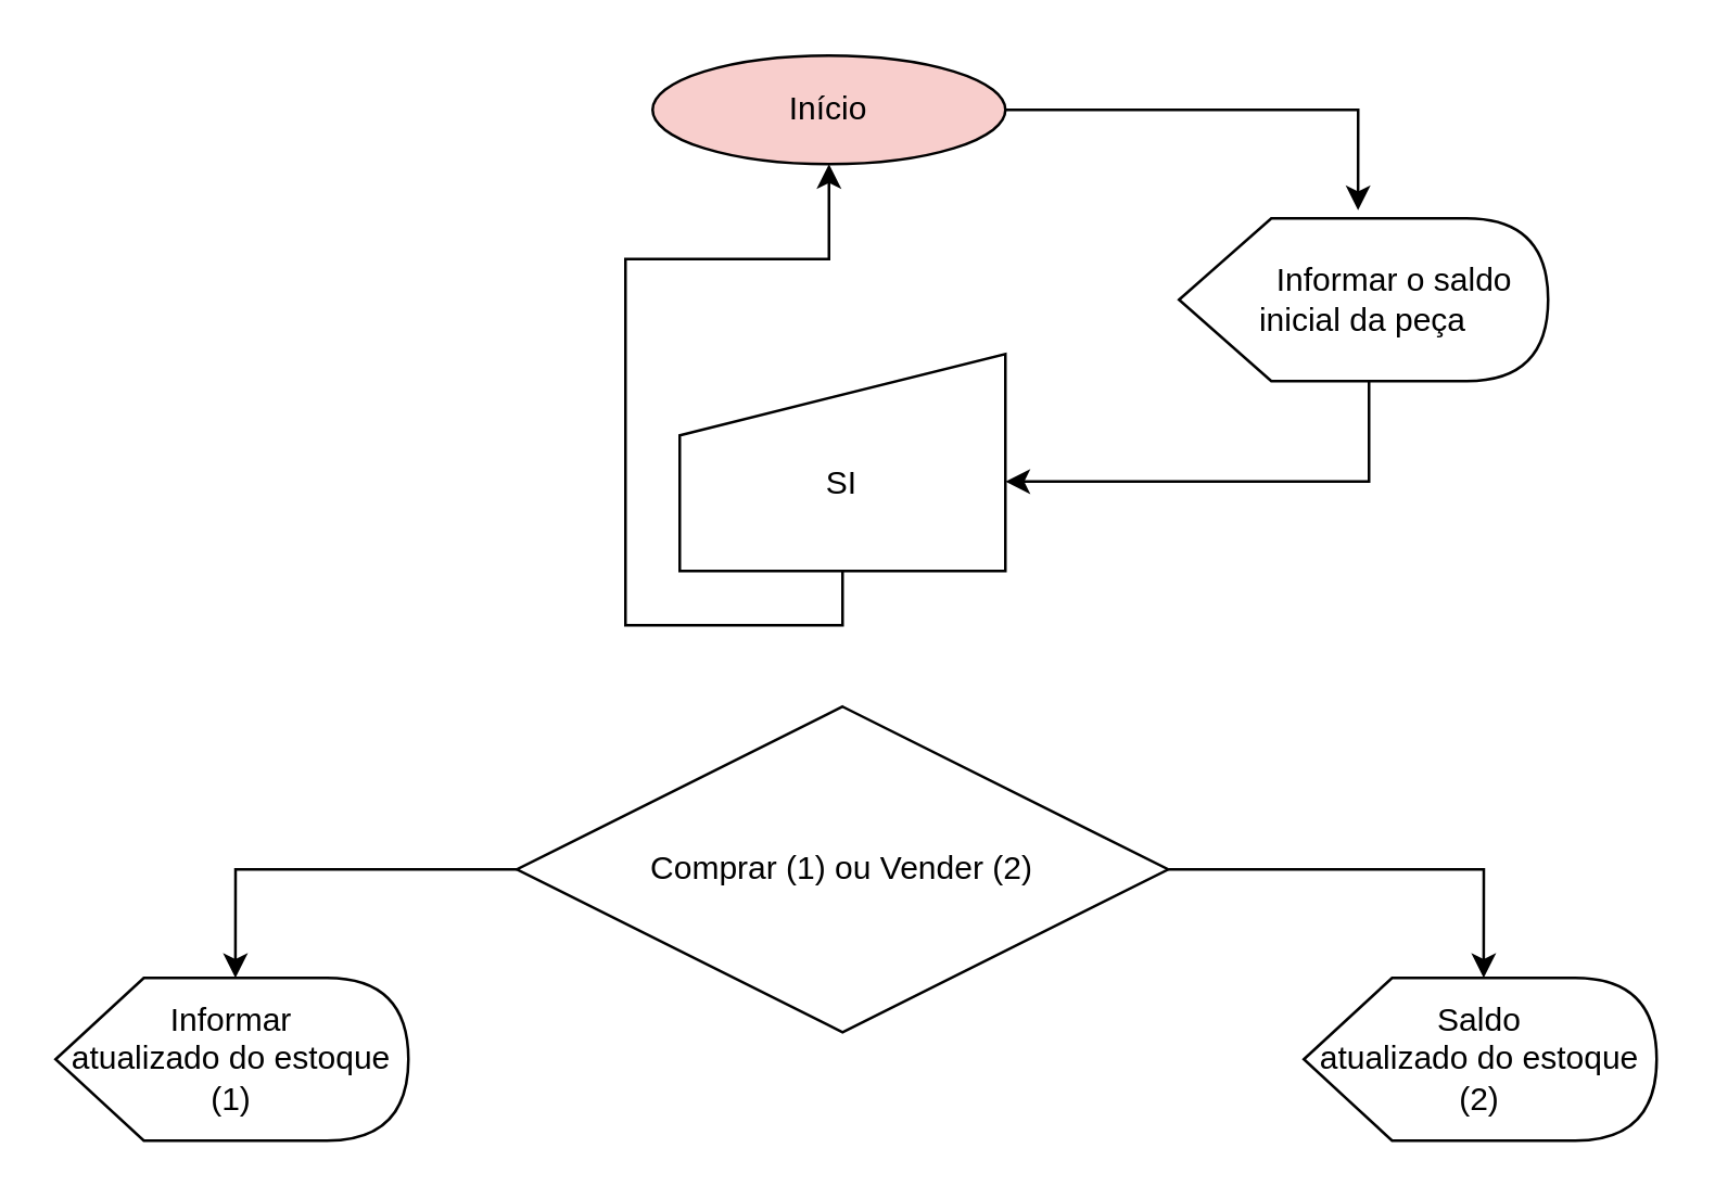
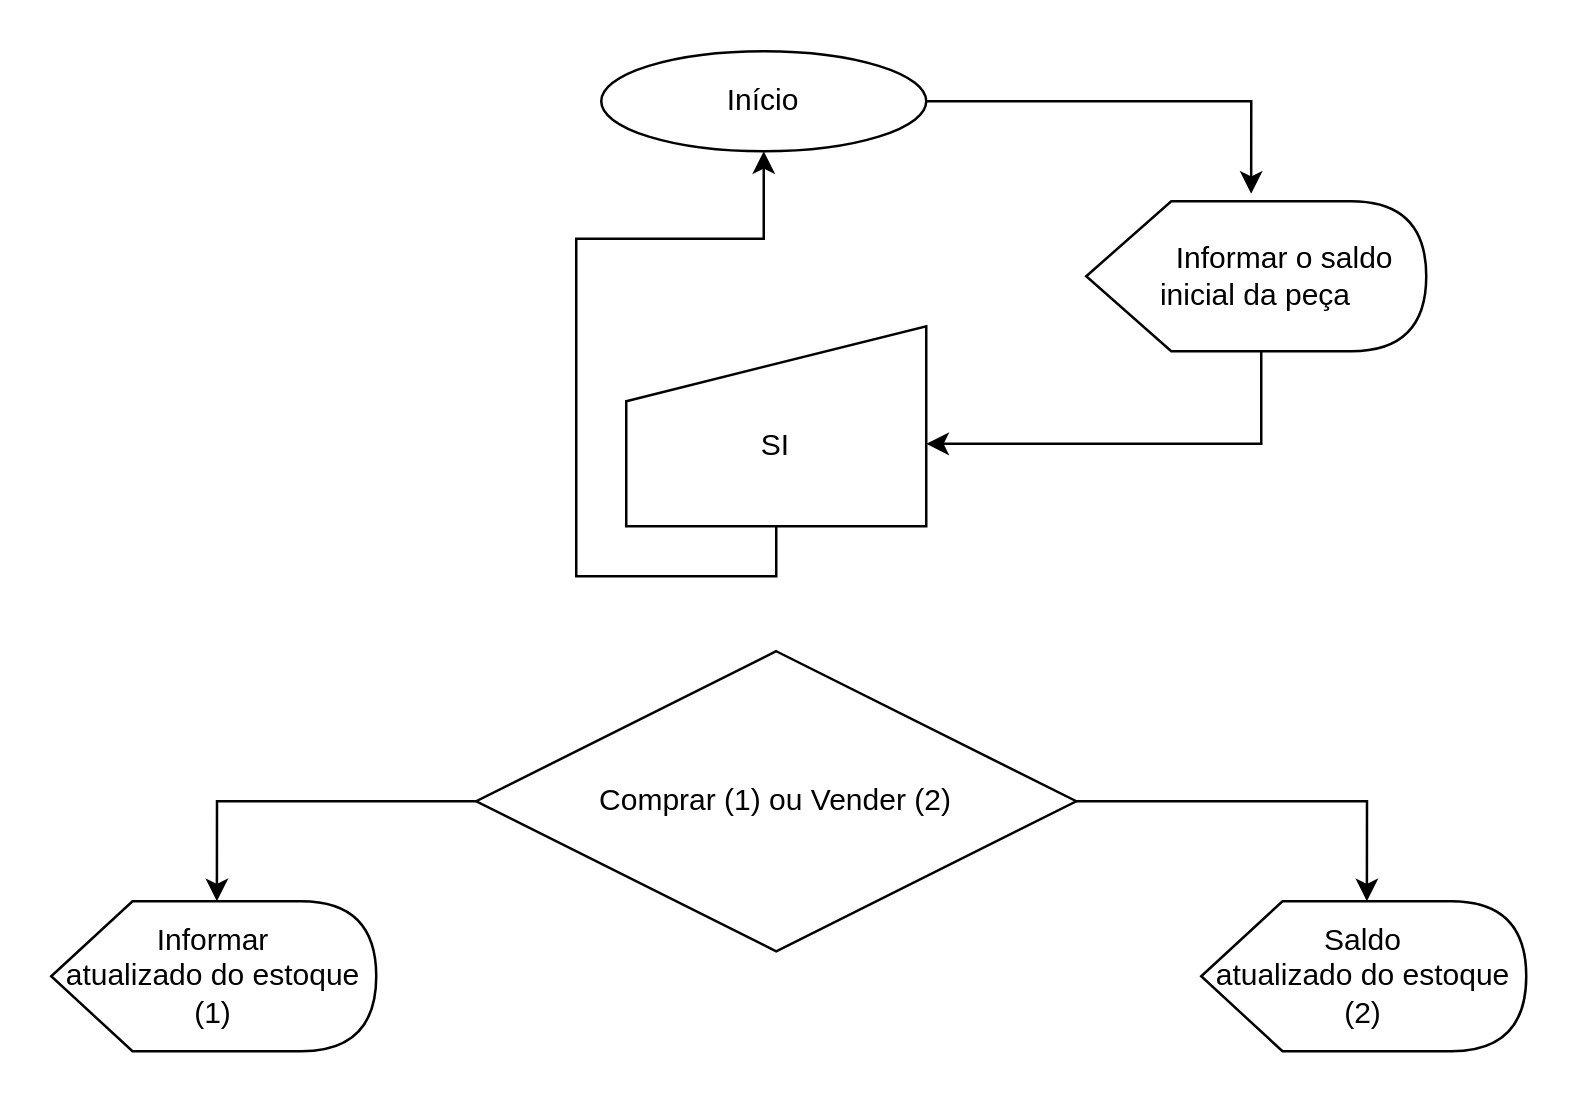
  <mxCell id="0" />
  <mxCell id="1" parent="0" />
  <mxCell id="2" style="edgeStyle=orthogonalEdgeStyle;rounded=0;orthogonalLoop=1;jettySize=auto;html=1;exitX=1;exitY=0.5;exitDx=0;exitDy=0;entryX=0.485;entryY=-0.05;entryDx=0;entryDy=0;entryPerimeter=0;" edge="1" parent="1" source="3" target="5"><mxGeometry relative="1" as="geometry" /></mxCell>
- <mxCell id="3" value="Início" style="ellipse;whiteSpace=wrap;html=1;fillColor=#f8cecc;" vertex="1" parent="1"><mxGeometry x="240" y="20" width="130" height="40" as="geometry" /></mxCell>
+ <mxCell id="3" value="Início" style="ellipse;whiteSpace=wrap;html=1;" vertex="1" parent="1"><mxGeometry x="240" y="20" width="130" height="40" as="geometry" /></mxCell>
  <mxCell id="4" style="edgeStyle=orthogonalEdgeStyle;rounded=0;orthogonalLoop=1;jettySize=auto;html=1;exitX=0;exitY=0;exitDx=70;exitDy=60;exitPerimeter=0;entryX=1;entryY=0.588;entryDx=0;entryDy=0;entryPerimeter=0;" edge="1" parent="1" source="5" target="7"><mxGeometry relative="1" as="geometry" /></mxCell>
  <mxCell id="5" value="&amp;nbsp; &amp;nbsp; &amp;nbsp; &amp;nbsp;Informar o saldo inicial da peça" style="shape=display;whiteSpace=wrap;html=1;" vertex="1" parent="1"><mxGeometry x="434" y="80" width="136" height="60" as="geometry" /></mxCell>
  <mxCell id="6" style="edgeStyle=orthogonalEdgeStyle;rounded=0;orthogonalLoop=1;jettySize=auto;html=1;exitX=0.5;exitY=1;exitDx=0;exitDy=0;" edge="1" parent="1" source="7" target="3"><mxGeometry relative="1" as="geometry" /></mxCell>
  <mxCell id="7" value="&lt;br&gt;SI" style="shape=manualInput;whiteSpace=wrap;html=1;" vertex="1" parent="1"><mxGeometry x="250" y="130" width="120" height="80" as="geometry" /></mxCell>
  <mxCell id="8" style="edgeStyle=orthogonalEdgeStyle;rounded=0;orthogonalLoop=1;jettySize=auto;html=1;entryX=0;entryY=0;entryDx=66.25;entryDy=0;entryPerimeter=0;" edge="1" parent="1" source="10" target="11"><mxGeometry relative="1" as="geometry" /></mxCell>
  <mxCell id="9" style="edgeStyle=orthogonalEdgeStyle;rounded=0;orthogonalLoop=1;jettySize=auto;html=1;exitX=1;exitY=0.5;exitDx=0;exitDy=0;entryX=0;entryY=0;entryDx=66.25;entryDy=0;entryPerimeter=0;" edge="1" parent="1" source="10" target="12"><mxGeometry relative="1" as="geometry" /></mxCell>
  <mxCell id="10" value="Comprar (1) ou Vender (2)" style="rhombus;whiteSpace=wrap;html=1;" vertex="1" parent="1"><mxGeometry x="190" y="260" width="240" height="120" as="geometry" /></mxCell>
  <mxCell id="11" value="Informar&lt;br/&gt;atualizado do estoque (1)" style="shape=display;whiteSpace=wrap;html=1;" vertex="1" parent="1"><mxGeometry x="20" y="360" width="130" height="60" as="geometry" /></mxCell>
  <mxCell id="12" value="Saldo&lt;br&gt;atualizado do estoque (2)" style="shape=display;whiteSpace=wrap;html=1;" vertex="1" parent="1"><mxGeometry x="480" y="360" width="130" height="60" as="geometry" /></mxCell>
